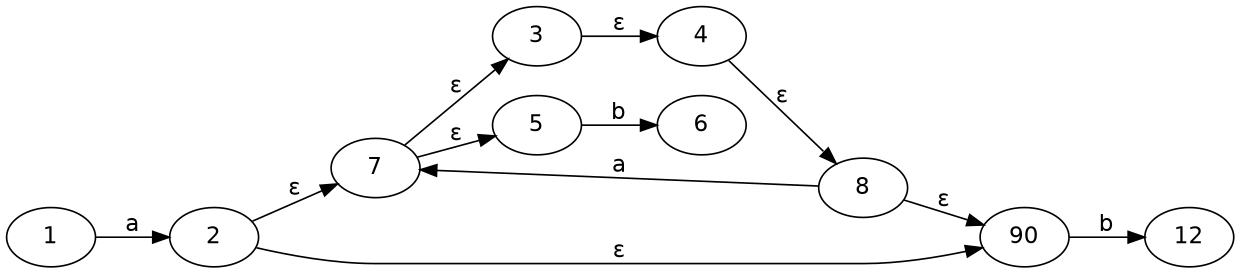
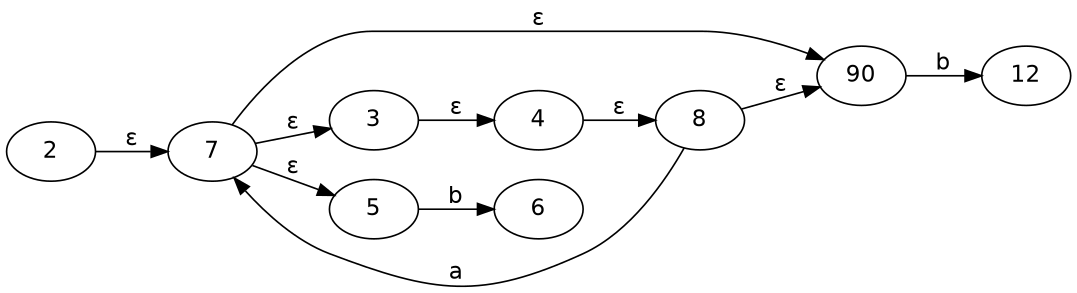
  digraph {
    fontname="DejaVu Sans"
    rankdir=LR
    node [fontname="DejaVu Sans"]
    edge [fontname="DejaVu Sans"]
-   n1 [label=1]
    n2 [label=2]
    n3 [label=7]
    n4 [label=90]
    n5 [label=3]
    n6 [label=5]
    n7 [label=12]
    n8 [label=4]
    n9 [label=6]
    n10 [label=8]
-   n1 -> n2 [label=a]
    n2 -> n3 [label="ε"]
-   n2 -> n4 [label="ε"]
+   n3 -> n4 [label="ε"]
    n3 -> n5 [label="ε"]
    n3 -> n6 [label="ε"]
    n4 -> n7 [label=b]
    n5 -> n8 [label="ε"]
    n6 -> n9 [label=b]
    n8 -> n10 [label="ε"]
    n10 -> n3 [label=a]
    n10 -> n4 [label="ε"]
  }
